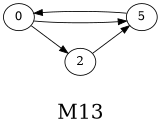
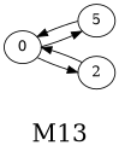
  digraph {
    fontsize=24
    label="\nM13\n"
    rankdir=LR
    splines=false
    node [shape=ellipse]
    0 [height=0.3 width=0.3]
    n2 [height=0.3 label=5 width=0.3]
    2 [height=0.3 width=0.3]
    0 -> n2
    0 -> 2
    n2 -> 0
-   2 -> n2
+   2 -> 0
  }
